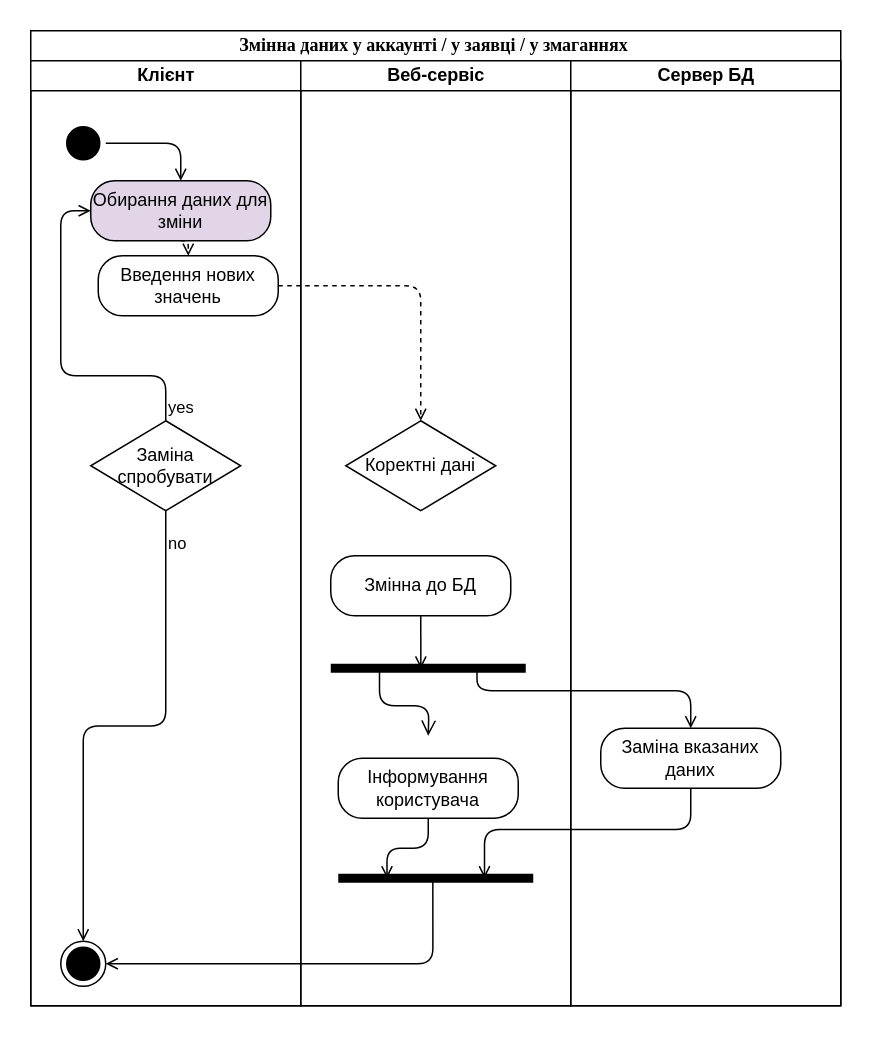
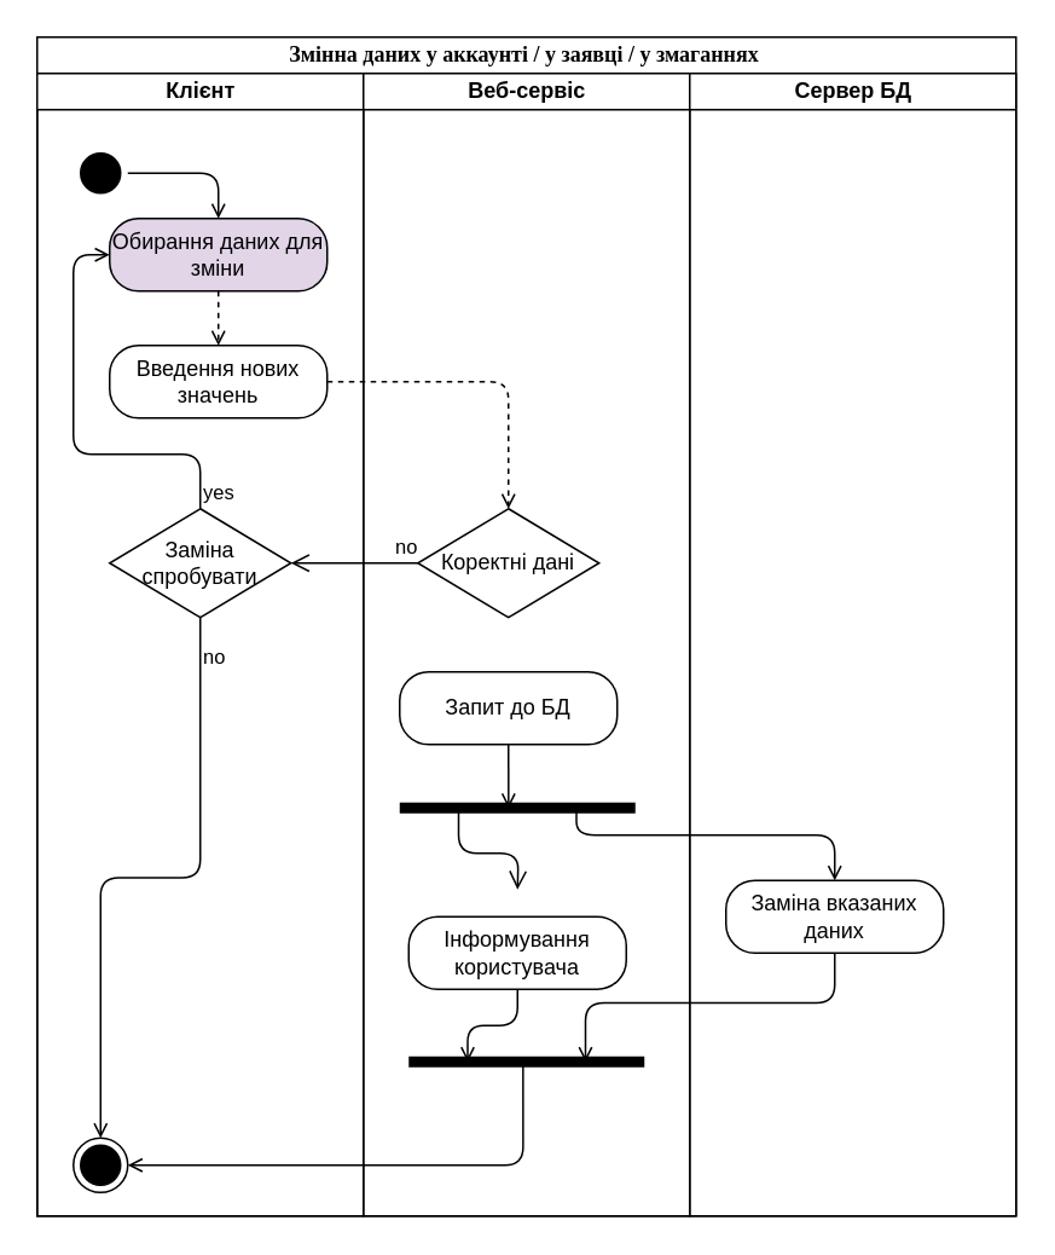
  <mxCell id="0" />
  <mxCell id="1" parent="0" />
  <mxCell id="2" value="Змінна даних у аккаунті / у заявці / у змаганнях&amp;nbsp;" style="swimlane;html=1;childLayout=stackLayout;startSize=20;rounded=0;shadow=0;comic=0;labelBackgroundColor=none;strokeWidth=1;fontFamily=Verdana;fontSize=12;align=center;" parent="1" vertex="1"><mxGeometry x="20" y="20" width="540" height="650" as="geometry"><mxRectangle x="40" y="20" width="50" height="40" as="alternateBounds" /></mxGeometry></mxCell>
  <mxCell id="3" value="Клієнт" style="swimlane;html=1;startSize=20;" parent="2" vertex="1"><mxGeometry y="20" width="180" height="630" as="geometry"><mxRectangle y="20" width="30" height="970" as="alternateBounds" /></mxGeometry></mxCell>
  <mxCell id="4" style="edgeStyle=orthogonalEdgeStyle;rounded=1;orthogonalLoop=1;jettySize=auto;html=1;exitX=1;exitY=0.5;exitDx=0;exitDy=0;entryX=0.5;entryY=0;entryDx=0;entryDy=0;strokeColor=#000000;endArrow=open;endFill=0;" edge="1" parent="3" source="5" target="9"><mxGeometry relative="1" as="geometry" /></mxCell>
  <mxCell id="5" value="" style="ellipse;html=1;shape=startState;fillColor=#000000;strokeColor=#000000;" vertex="1" parent="3"><mxGeometry x="20" y="40" width="30" height="30" as="geometry" /></mxCell>
  <mxCell id="6" style="edgeStyle=orthogonalEdgeStyle;rounded=1;comic=0;orthogonalLoop=1;jettySize=auto;html=1;exitX=0.5;exitY=1;exitDx=0;exitDy=0;entryX=0.5;entryY=0;entryDx=0;entryDy=0;shadow=0;endArrow=open;endFill=1;strokeColor=#000000;align=left;dashed=1;" edge="1" parent="3" source="9" target="12"><mxGeometry relative="1" as="geometry" /></mxCell>
  <mxCell id="7" value="yes" style="edgeStyle=orthogonalEdgeStyle;rounded=1;comic=0;orthogonalLoop=1;jettySize=auto;html=1;exitX=0.5;exitY=0;exitDx=0;exitDy=0;entryX=0;entryY=0.5;entryDx=0;entryDy=0;shadow=0;endArrow=open;endFill=1;strokeColor=#000000;align=left;verticalAlign=bottom;" edge="1" parent="3" source="8" target="9"><mxGeometry x="-1" relative="1" as="geometry"><Array as="points"><mxPoint x="90" y="210" /><mxPoint x="20" y="210" /><mxPoint x="20" y="100" /></Array><mxPoint as="offset" /></mxGeometry></mxCell>
  <mxCell id="8" value="Заміна спробувати" style="rhombus;whiteSpace=wrap;html=1;" vertex="1" parent="3"><mxGeometry x="40" y="240" width="100" height="60" as="geometry" /></mxCell>
  <mxCell id="9" value="Обирання даних для зміни" style="rounded=1;whiteSpace=wrap;html=1;arcSize=40;fillColor=#e1d5e7;" vertex="1" parent="3"><mxGeometry x="40" y="80" width="120" height="40" as="geometry" /></mxCell>
  <mxCell id="10" value="" style="ellipse;html=1;shape=endState;fillColor=#000000;strokeColor=#000000;" vertex="1" parent="3"><mxGeometry x="20" y="587" width="30" height="30" as="geometry" /></mxCell>
  <mxCell id="11" value="no" style="edgeStyle=orthogonalEdgeStyle;rounded=1;comic=0;orthogonalLoop=1;jettySize=auto;html=1;exitX=0.5;exitY=1;exitDx=0;exitDy=0;entryX=0.5;entryY=0;entryDx=0;entryDy=0;shadow=0;endArrow=open;endFill=1;strokeColor=#000000;align=left;verticalAlign=bottom;" edge="1" parent="3" source="8" target="10"><mxGeometry x="-0.825" relative="1" as="geometry"><mxPoint y="1" as="offset" /></mxGeometry></mxCell>
- <mxCell id="12" value="Введення нових значень" style="rounded=1;whiteSpace=wrap;html=1;arcSize=40;" vertex="1" parent="3"><mxGeometry x="45" y="130" width="120" height="40" as="geometry" /></mxCell>
+ <mxCell id="12" value="Введення нових значень" style="rounded=1;whiteSpace=wrap;html=1;arcSize=40;" vertex="1" parent="3"><mxGeometry x="40" y="150" width="120" height="40" as="geometry" /></mxCell>
  <mxCell id="13" style="edgeStyle=orthogonalEdgeStyle;curved=1;rounded=0;orthogonalLoop=1;jettySize=auto;html=1;exitX=0;exitY=0;exitDx=0;exitDy=0;entryX=1;entryY=0;entryDx=0;entryDy=0;strokeColor=#000000;" edge="1" parent="2" source="14" target="3"><mxGeometry relative="1" as="geometry" /></mxCell>
  <mxCell id="14" value="Веб-сервіс" style="swimlane;html=1;startSize=20;" parent="2" vertex="1"><mxGeometry x="180" y="20" width="180" height="630" as="geometry"><mxRectangle x="250" y="20" width="30" height="970" as="alternateBounds" /></mxGeometry></mxCell>
  <mxCell id="15" style="edgeStyle=orthogonalEdgeStyle;rounded=1;comic=0;orthogonalLoop=1;jettySize=auto;html=1;exitX=0.5;exitY=1;exitDx=0;exitDy=0;entryX=0.25;entryY=0.5;entryDx=0;entryDy=0;entryPerimeter=0;shadow=0;endArrow=open;endFill=1;strokeColor=#000000;align=left;" edge="1" parent="14" source="16" target="22"><mxGeometry relative="1" as="geometry" /></mxCell>
  <mxCell id="16" value="Інформування користувача" style="rounded=1;whiteSpace=wrap;html=1;arcSize=40;" vertex="1" parent="14"><mxGeometry x="25" y="465" width="120" height="40" as="geometry" /></mxCell>
  <mxCell id="17" value="Коректні дані" style="rhombus;whiteSpace=wrap;html=1;" vertex="1" parent="14"><mxGeometry x="30" y="240" width="100" height="60" as="geometry" /></mxCell>
  <mxCell id="18" style="edgeStyle=orthogonalEdgeStyle;rounded=1;comic=0;orthogonalLoop=1;jettySize=auto;html=1;exitX=0.5;exitY=1;exitDx=0;exitDy=0;entryX=0.462;entryY=0.52;entryDx=0;entryDy=0;entryPerimeter=0;shadow=0;endArrow=open;endFill=1;strokeColor=#000000;align=left;" edge="1" parent="14" source="19" target="21"><mxGeometry relative="1" as="geometry" /></mxCell>
- <mxCell id="19" value="Змінна до БД" style="rounded=1;whiteSpace=wrap;html=1;arcSize=40;" vertex="1" parent="14"><mxGeometry x="20" y="330" width="120" height="40" as="geometry" /></mxCell>
+ <mxCell id="19" value="Запит до БД" style="rounded=1;whiteSpace=wrap;html=1;arcSize=40;" vertex="1" parent="14"><mxGeometry x="20" y="330" width="120" height="40" as="geometry" /></mxCell>
  <mxCell id="20" value="" style="edgeStyle=orthogonalEdgeStyle;html=1;verticalAlign=bottom;endArrow=open;endSize=8;strokeColor=#000000;shadow=0;align=left;exitX=0.25;exitY=0.5;exitDx=0;exitDy=0;exitPerimeter=0;" edge="1" source="21" parent="14"><mxGeometry relative="1" as="geometry"><mxPoint x="85" y="450" as="targetPoint" /></mxGeometry></mxCell>
  <mxCell id="21" value="" style="shape=line;html=1;strokeWidth=6;strokeColor=#000000;" vertex="1" parent="14"><mxGeometry x="20" y="400" width="130" height="10" as="geometry" /></mxCell>
  <mxCell id="22" value="" style="shape=line;html=1;strokeWidth=6;strokeColor=#000000;" vertex="1" parent="14"><mxGeometry x="25" y="540" width="130" height="10" as="geometry" /></mxCell>
+ <mxCell id="23" value="no" style="edgeStyle=orthogonalEdgeStyle;html=1;align=left;verticalAlign=bottom;endArrow=open;endSize=8;strokeColor=#000000;entryX=1;entryY=0.5;entryDx=0;entryDy=0;" edge="1" source="17" parent="2" target="8"><mxGeometry x="-0.6" relative="1" as="geometry"><mxPoint x="140" y="275" as="targetPoint" /><mxPoint as="offset" /></mxGeometry></mxCell>
  <mxCell id="24" style="edgeStyle=orthogonalEdgeStyle;rounded=1;comic=0;orthogonalLoop=1;jettySize=auto;html=1;exitX=0.75;exitY=0.5;exitDx=0;exitDy=0;exitPerimeter=0;shadow=0;endArrow=open;endFill=1;strokeColor=#000000;align=left;entryX=0.5;entryY=0;entryDx=0;entryDy=0;" edge="1" parent="2" source="21" target="28"><mxGeometry relative="1" as="geometry"><mxPoint x="490" y="460" as="targetPoint" /><Array as="points"><mxPoint x="328" y="440" /><mxPoint x="490" y="440" /></Array></mxGeometry></mxCell>
  <mxCell id="25" style="edgeStyle=orthogonalEdgeStyle;rounded=1;comic=0;orthogonalLoop=1;jettySize=auto;html=1;exitX=0.5;exitY=1;exitDx=0;exitDy=0;entryX=0.75;entryY=0.5;entryDx=0;entryDy=0;entryPerimeter=0;shadow=0;endArrow=open;endFill=1;strokeColor=#000000;align=left;" edge="1" parent="2" source="28" target="22"><mxGeometry relative="1" as="geometry" /></mxCell>
  <mxCell id="26" style="edgeStyle=orthogonalEdgeStyle;rounded=1;comic=0;orthogonalLoop=1;jettySize=auto;html=1;exitX=0.485;exitY=0.52;exitDx=0;exitDy=0;exitPerimeter=0;entryX=1;entryY=0.5;entryDx=0;entryDy=0;shadow=0;endArrow=open;endFill=1;strokeColor=#000000;align=left;" edge="1" parent="2" source="22" target="10"><mxGeometry relative="1" as="geometry"><Array as="points"><mxPoint x="268" y="622" /></Array></mxGeometry></mxCell>
  <mxCell id="27" value="Сервер БД" style="swimlane;html=1;startSize=20;" parent="2" vertex="1"><mxGeometry x="360" y="20" width="180" height="630" as="geometry" /></mxCell>
  <mxCell id="28" value="Заміна вказаних даних" style="rounded=1;whiteSpace=wrap;html=1;arcSize=40;" vertex="1" parent="27"><mxGeometry x="20" y="445" width="120" height="40" as="geometry" /></mxCell>
  <mxCell id="29" style="edgeStyle=orthogonalEdgeStyle;rounded=1;comic=0;orthogonalLoop=1;jettySize=auto;html=1;exitX=1;exitY=0.5;exitDx=0;exitDy=0;entryX=0.5;entryY=0;entryDx=0;entryDy=0;shadow=0;endArrow=open;endFill=1;strokeColor=#000000;align=left;dashed=1;" edge="1" parent="2" source="12" target="17"><mxGeometry relative="1" as="geometry" /></mxCell>
